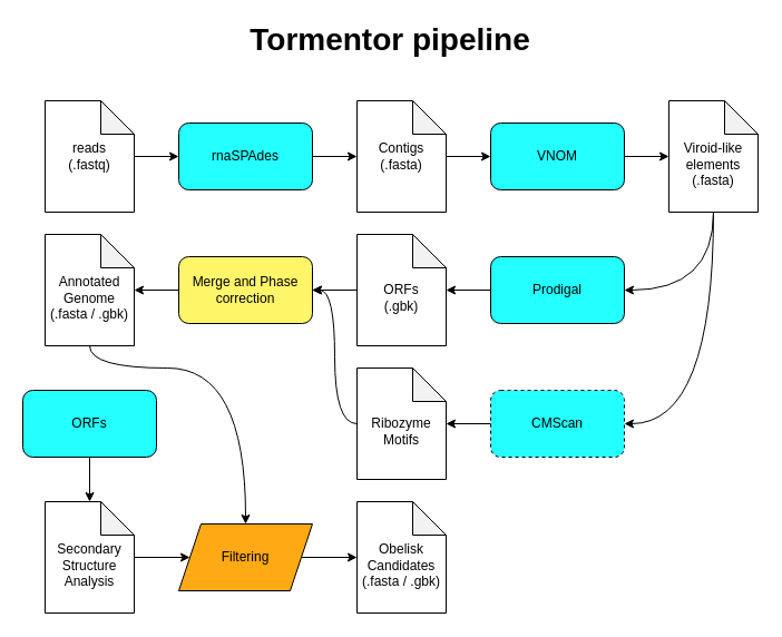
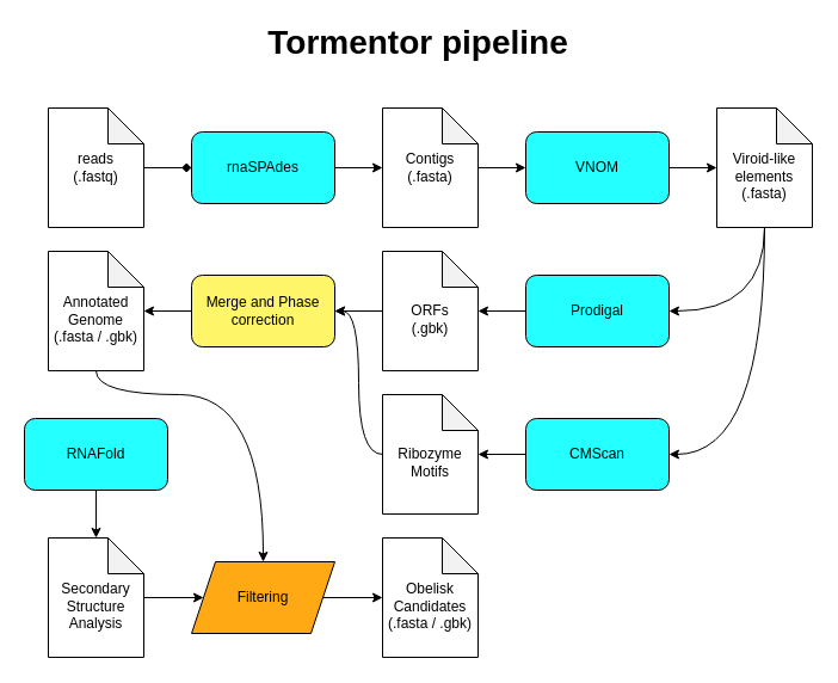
  <mxCell id="0" />
  <mxCell id="1" parent="0" />
  <mxCell id="2" value="rnaSPAdes" style="rounded=1;whiteSpace=wrap;html=1;fillColor=#24FFFF;" vertex="1" parent="1"><mxGeometry x="160" y="110" width="120" height="60" as="geometry" /></mxCell>
- <mxCell id="3" style="edgeStyle=orthogonalEdgeStyle;rounded=0;orthogonalLoop=1;jettySize=auto;html=1;entryX=0;entryY=0.5;entryDx=0;entryDy=0;" edge="1" parent="1" source="4" target="2"><mxGeometry relative="1" as="geometry" /></mxCell>
+ <mxCell id="3" style="edgeStyle=orthogonalEdgeStyle;rounded=0;orthogonalLoop=1;jettySize=auto;html=1;entryX=0;entryY=0.5;entryDx=0;entryDy=0;endArrow=diamond;" edge="1" parent="1" source="4" target="2"><mxGeometry relative="1" as="geometry" /></mxCell>
  <mxCell id="4" value="reads&lt;div&gt;(.fastq)&lt;/div&gt;" style="shape=note;whiteSpace=wrap;html=1;backgroundOutline=1;darkOpacity=0.05;" vertex="1" parent="1"><mxGeometry x="40" y="90" width="80" height="100" as="geometry" /></mxCell>
  <mxCell id="5" style="edgeStyle=orthogonalEdgeStyle;rounded=0;orthogonalLoop=1;jettySize=auto;html=1;entryX=0;entryY=0.5;entryDx=0;entryDy=0;" edge="1" parent="1" source="6" target="8"><mxGeometry relative="1" as="geometry" /></mxCell>
  <mxCell id="6" value="&lt;div&gt;Contigs&lt;/div&gt;&lt;div&gt;(.fasta)&lt;/div&gt;" style="shape=note;whiteSpace=wrap;html=1;backgroundOutline=1;darkOpacity=0.05;" vertex="1" parent="1"><mxGeometry x="320" y="90" width="80" height="100" as="geometry" /></mxCell>
  <mxCell id="7" style="edgeStyle=orthogonalEdgeStyle;rounded=0;orthogonalLoop=1;jettySize=auto;html=1;entryX=0;entryY=0.5;entryDx=0;entryDy=0;entryPerimeter=0;" edge="1" parent="1" source="2" target="6"><mxGeometry relative="1" as="geometry" /></mxCell>
  <mxCell id="8" value="VNOM" style="rounded=1;whiteSpace=wrap;html=1;fillColor=#24FFFF;" vertex="1" parent="1"><mxGeometry x="440" y="110" width="120" height="60" as="geometry" /></mxCell>
  <mxCell id="9" style="edgeStyle=orthogonalEdgeStyle;rounded=0;orthogonalLoop=1;jettySize=auto;html=1;entryX=1;entryY=0.5;entryDx=0;entryDy=0;curved=1;" edge="1" parent="1" source="11" target="14"><mxGeometry relative="1" as="geometry"><Array as="points"><mxPoint x="640" y="260" /></Array></mxGeometry></mxCell>
  <mxCell id="10" style="edgeStyle=orthogonalEdgeStyle;rounded=0;orthogonalLoop=1;jettySize=auto;html=1;entryX=1;entryY=0.5;entryDx=0;entryDy=0;curved=1;" edge="1" parent="1" source="11" target="18"><mxGeometry relative="1" as="geometry"><Array as="points"><mxPoint x="640" y="380" /></Array></mxGeometry></mxCell>
  <mxCell id="11" value="&lt;div&gt;&lt;br&gt;&lt;/div&gt;Viroid-like&lt;div&gt;elements&lt;/div&gt;&lt;div&gt;(.fasta)&lt;/div&gt;" style="shape=note;whiteSpace=wrap;html=1;backgroundOutline=1;darkOpacity=0.05;" vertex="1" parent="1"><mxGeometry x="600" y="90" width="80" height="100" as="geometry" /></mxCell>
  <mxCell id="12" style="edgeStyle=orthogonalEdgeStyle;rounded=0;orthogonalLoop=1;jettySize=auto;html=1;entryX=0;entryY=0.5;entryDx=0;entryDy=0;entryPerimeter=0;" edge="1" parent="1" source="8" target="11"><mxGeometry relative="1" as="geometry" /></mxCell>
  <mxCell id="13" value="" style="edgeStyle=orthogonalEdgeStyle;rounded=0;orthogonalLoop=1;jettySize=auto;html=1;" edge="1" parent="1" source="14" target="16"><mxGeometry relative="1" as="geometry" /></mxCell>
  <mxCell id="14" value="Prodigal" style="rounded=1;whiteSpace=wrap;html=1;fillColor=#24FFFF;" vertex="1" parent="1"><mxGeometry x="440" y="230" width="120" height="60" as="geometry" /></mxCell>
  <mxCell id="15" style="edgeStyle=orthogonalEdgeStyle;rounded=0;orthogonalLoop=1;jettySize=auto;html=1;" edge="1" parent="1" source="16" target="22"><mxGeometry relative="1" as="geometry" /></mxCell>
  <mxCell id="16" value="&lt;div&gt;&lt;br&gt;&lt;/div&gt;ORFs&lt;div&gt;(.gbk)&lt;/div&gt;" style="shape=note;whiteSpace=wrap;html=1;backgroundOutline=1;darkOpacity=0.05;" vertex="1" parent="1"><mxGeometry x="320" y="210" width="80" height="100" as="geometry" /></mxCell>
  <mxCell id="17" value="" style="edgeStyle=orthogonalEdgeStyle;rounded=0;orthogonalLoop=1;jettySize=auto;html=1;" edge="1" parent="1" source="18" target="20"><mxGeometry relative="1" as="geometry" /></mxCell>
- <mxCell id="18" value="CMScan" style="rounded=1;whiteSpace=wrap;html=1;fillColor=#24FFFF;dashed=1;" vertex="1" parent="1"><mxGeometry x="440" y="350" width="120" height="60" as="geometry" /></mxCell>
+ <mxCell id="18" value="CMScan" style="rounded=1;whiteSpace=wrap;html=1;fillColor=#24FFFF;" vertex="1" parent="1"><mxGeometry x="440" y="350" width="120" height="60" as="geometry" /></mxCell>
  <mxCell id="19" style="edgeStyle=orthogonalEdgeStyle;rounded=0;orthogonalLoop=1;jettySize=auto;html=1;entryX=1;entryY=0.5;entryDx=0;entryDy=0;curved=1;" edge="1" parent="1" source="20" target="22"><mxGeometry relative="1" as="geometry" /></mxCell>
  <mxCell id="20" value="&lt;div&gt;&lt;br&gt;&lt;/div&gt;Ribozyme&lt;div&gt;Motifs&lt;/div&gt;" style="shape=note;whiteSpace=wrap;html=1;backgroundOutline=1;darkOpacity=0.05;" vertex="1" parent="1"><mxGeometry x="320" y="330" width="80" height="100" as="geometry" /></mxCell>
  <mxCell id="21" style="edgeStyle=orthogonalEdgeStyle;rounded=0;orthogonalLoop=1;jettySize=auto;html=1;" edge="1" parent="1" source="22" target="24"><mxGeometry relative="1" as="geometry" /></mxCell>
  <mxCell id="22" value="Merge and Phase&lt;div&gt;correction&lt;/div&gt;" style="rounded=1;whiteSpace=wrap;html=1;fillColor=#FFF569;" vertex="1" parent="1"><mxGeometry x="160" y="230" width="120" height="60" as="geometry" /></mxCell>
  <mxCell id="23" style="edgeStyle=orthogonalEdgeStyle;rounded=0;orthogonalLoop=1;jettySize=auto;html=1;entryX=0.5;entryY=0;entryDx=0;entryDy=0;curved=1;" edge="1" parent="1" source="24" target="29"><mxGeometry relative="1" as="geometry"><Array as="points"><mxPoint x="80" y="330" /><mxPoint x="220" y="330" /></Array></mxGeometry></mxCell>
  <mxCell id="24" value="&lt;div&gt;&lt;br&gt;&lt;/div&gt;Annotated&lt;div&gt;Genome&lt;/div&gt;&lt;div&gt;(.fasta / .gbk)&lt;/div&gt;" style="shape=note;whiteSpace=wrap;html=1;backgroundOutline=1;darkOpacity=0.05;" vertex="1" parent="1"><mxGeometry x="40" y="210" width="80" height="100" as="geometry" /></mxCell>
  <mxCell id="25" style="edgeStyle=orthogonalEdgeStyle;rounded=0;orthogonalLoop=1;jettySize=auto;html=1;" edge="1" parent="1" source="26" target="28"><mxGeometry relative="1" as="geometry" /></mxCell>
- <mxCell id="26" value="ORFs" style="rounded=1;whiteSpace=wrap;html=1;fillColor=#24FFFF;" vertex="1" parent="1"><mxGeometry x="20" y="350" width="120" height="60" as="geometry" /></mxCell>
+ <mxCell id="26" value="RNAFold" style="rounded=1;whiteSpace=wrap;html=1;fillColor=#24FFFF;" vertex="1" parent="1"><mxGeometry x="20" y="350" width="120" height="60" as="geometry" /></mxCell>
  <mxCell id="27" style="edgeStyle=orthogonalEdgeStyle;rounded=0;orthogonalLoop=1;jettySize=auto;html=1;entryX=0;entryY=0.5;entryDx=0;entryDy=0;" edge="1" parent="1" source="28" target="29"><mxGeometry relative="1" as="geometry" /></mxCell>
  <mxCell id="28" value="&lt;div&gt;&lt;br&gt;&lt;/div&gt;&lt;div&gt;Secondary&lt;/div&gt;&lt;div&gt;Structure&lt;/div&gt;&lt;div&gt;Analysis&lt;/div&gt;" style="shape=note;whiteSpace=wrap;html=1;backgroundOutline=1;darkOpacity=0.05;" vertex="1" parent="1"><mxGeometry x="40" y="450" width="80" height="100" as="geometry" /></mxCell>
  <mxCell id="29" value="Filtering" style="shape=parallelogram;perimeter=parallelogramPerimeter;whiteSpace=wrap;html=1;fixedSize=1;fillColor=#FFA914;" vertex="1" parent="1"><mxGeometry x="160" y="470" width="120" height="60" as="geometry" /></mxCell>
  <mxCell id="30" value="&lt;div&gt;&lt;br&gt;&lt;/div&gt;&lt;div&gt;Obelisk Candidates&lt;/div&gt;&lt;div&gt;(.fasta / .gbk)&lt;/div&gt;" style="shape=note;whiteSpace=wrap;html=1;backgroundOutline=1;darkOpacity=0.05;" vertex="1" parent="1"><mxGeometry x="320" y="450" width="80" height="100" as="geometry" /></mxCell>
  <mxCell id="31" style="edgeStyle=orthogonalEdgeStyle;rounded=0;orthogonalLoop=1;jettySize=auto;html=1;entryX=0;entryY=0.5;entryDx=0;entryDy=0;entryPerimeter=0;" edge="1" parent="1" source="29" target="30"><mxGeometry relative="1" as="geometry" /></mxCell>
  <mxCell id="32" value="Tormentor pipeline" style="text;html=1;align=center;verticalAlign=middle;whiteSpace=wrap;rounded=0;fontSize=28;fontStyle=1" vertex="1" parent="1"><mxGeometry x="155" y="20" width="390" height="30" as="geometry" /></mxCell>
